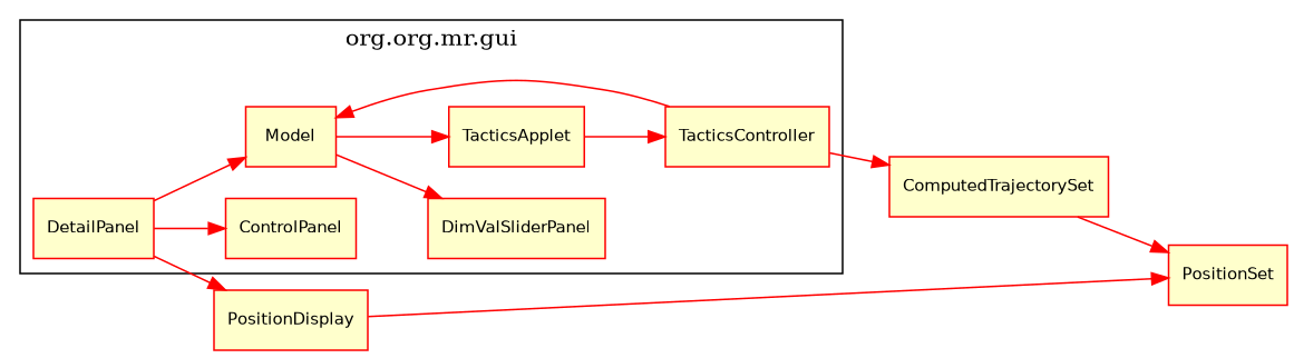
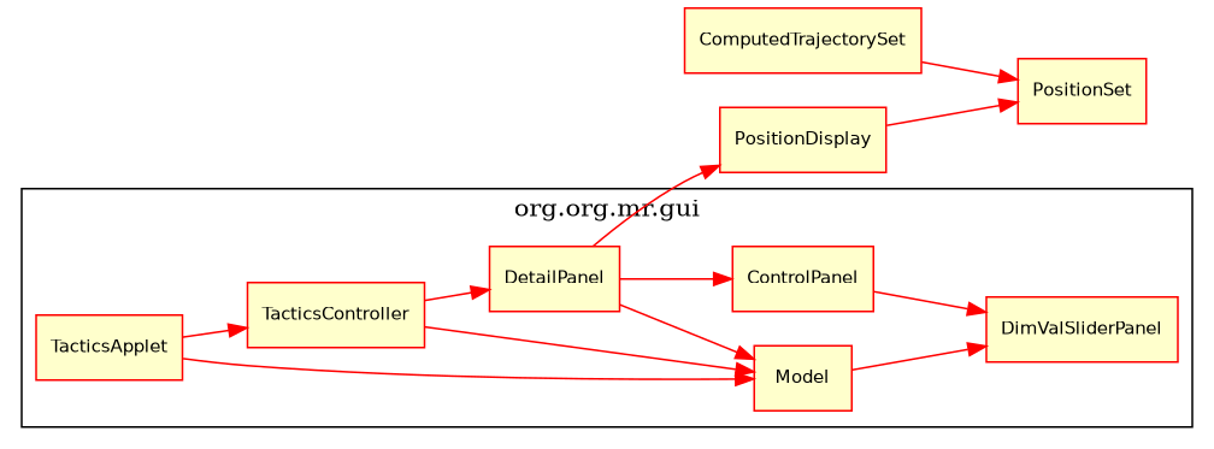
  digraph {
    compound=true
    rankdir=LR
    node [color=red fillcolor="#FFFFCC" fontcolor=black fontname=Helvetica fontsize=10 shape=record style=filled]
    edge [color=red fontcolor=black fontname=Helvetica fontsize=10 labelfontname=Helvetica labelfontsize=10]
    ControlPanel
    DetailPanel
    DimValSliderPanel
    Model
    TacticsApplet
    TacticsController
    PositionDisplay
    PositionSet
    ComputedTrajectorySet
    subgraph cluster_1 {
      label="org.org.mr.gui"
      ControlPanel
      DetailPanel
      DimValSliderPanel
      Model
      TacticsApplet
      TacticsController
    }
+   ControlPanel -> DimValSliderPanel
    DetailPanel -> ControlPanel
    DetailPanel -> Model
    DetailPanel -> PositionDisplay
    Model -> DimValSliderPanel
-   Model -> TacticsApplet
+   TacticsApplet -> Model
    TacticsApplet -> TacticsController
-   TacticsController -> ComputedTrajectorySet
+   TacticsController -> DetailPanel
    TacticsController -> Model
    PositionDisplay -> PositionSet
    ComputedTrajectorySet -> PositionSet
  }
